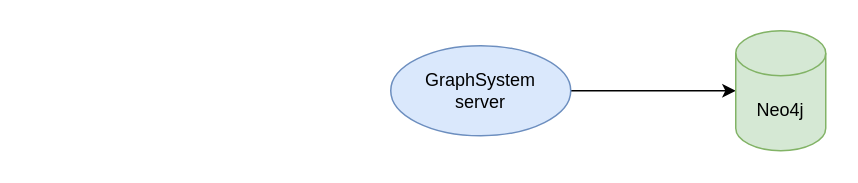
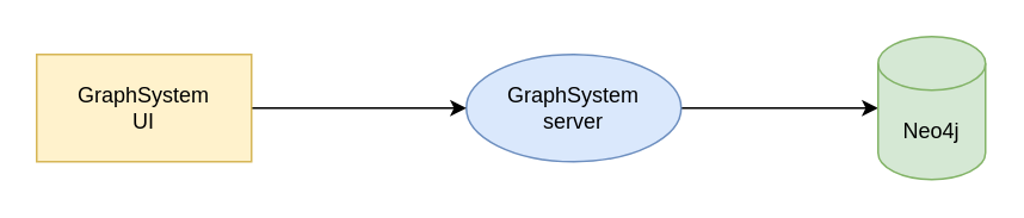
  <mxCell id="0" />
  <mxCell id="1" parent="0" />
  <mxCell id="2" style="edgeStyle=orthogonalEdgeStyle;rounded=0;orthogonalLoop=1;jettySize=auto;html=1;exitX=1;exitY=0.5;exitDx=0;exitDy=0;entryX=0;entryY=0.5;entryDx=0;entryDy=0;entryPerimeter=0;" edge="1" parent="1" source="3" target="4"><mxGeometry relative="1" as="geometry" /></mxCell>
  <mxCell id="3" value="GraphSystem&lt;br&gt;server" style="ellipse;whiteSpace=wrap;html=1;fillColor=#dae8fc;strokeColor=#6c8ebf;" vertex="1" parent="1"><mxGeometry x="260" y="30" width="120" height="60" as="geometry" /></mxCell>
  <mxCell id="4" value="Neo4j" style="shape=cylinder3;whiteSpace=wrap;html=1;boundedLbl=1;backgroundOutline=1;size=15;fillColor=#d5e8d4;strokeColor=#82b366;" vertex="1" parent="1"><mxGeometry x="490" y="20" width="60" height="80" as="geometry" /></mxCell>
+ <mxCell id="5" style="edgeStyle=orthogonalEdgeStyle;rounded=0;orthogonalLoop=1;jettySize=auto;html=1;exitX=1;exitY=0.5;exitDx=0;exitDy=0;entryX=0;entryY=0.5;entryDx=0;entryDy=0;" edge="1" parent="1" source="6" target="3"><mxGeometry relative="1" as="geometry" /></mxCell>
+ <mxCell id="6" value="GraphSystem&lt;br&gt;UI" style="rounded=0;whiteSpace=wrap;html=1;fillColor=#fff2cc;strokeColor=#d6b656;" vertex="1" parent="1"><mxGeometry x="20" y="30" width="120" height="60" as="geometry" /></mxCell>
